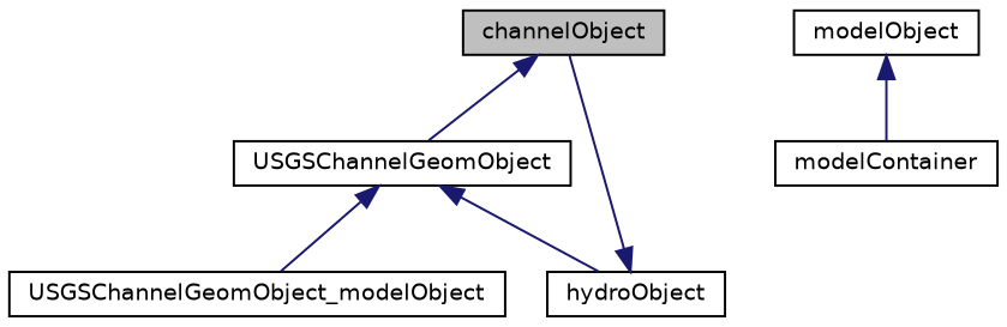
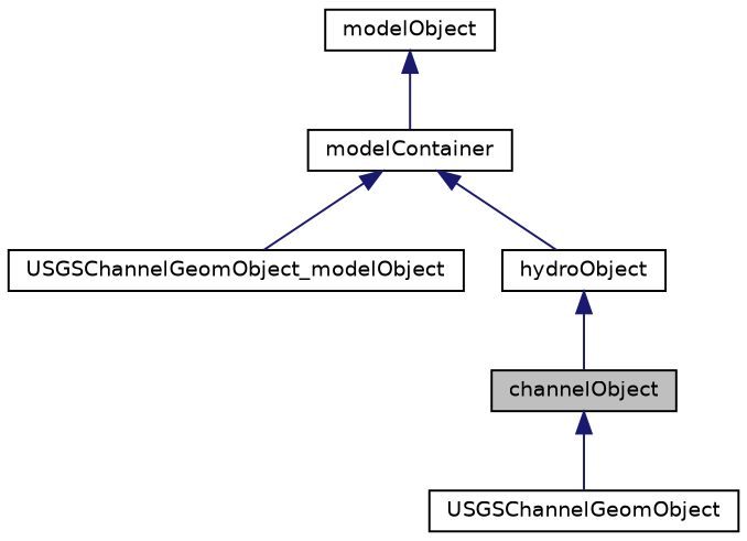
  digraph {
    node [color=black fillcolor=white fontname=Helvetica fontsize=10 shape=record style=filled]
    edge [color=midnightblue dir=back fontname=Helvetica fontsize=10 labelfontname=Helvetica labelfontsize=10 style=solid]
    n1 [fillcolor=grey75 fontcolor=black height=0.2 label=channelObject width=0.4]
    n2 [height=0.2 label=USGSChannelGeomObject width=0.4]
    n3 [height=0.2 label=USGSChannelGeomObject_modelObject width=0.4]
    n4 [height=0.2 label=hydroObject width=0.4]
    n5 [height=0.2 label=modelContainer width=0.4]
    n6 [height=0.2 label=modelObject width=0.4]
    n1 -> n2
-   n2 -> n3
+   n5 -> n3
    n4 -> n1
-   n2 -> n4
+   n5 -> n4
    n6 -> n5
  }
